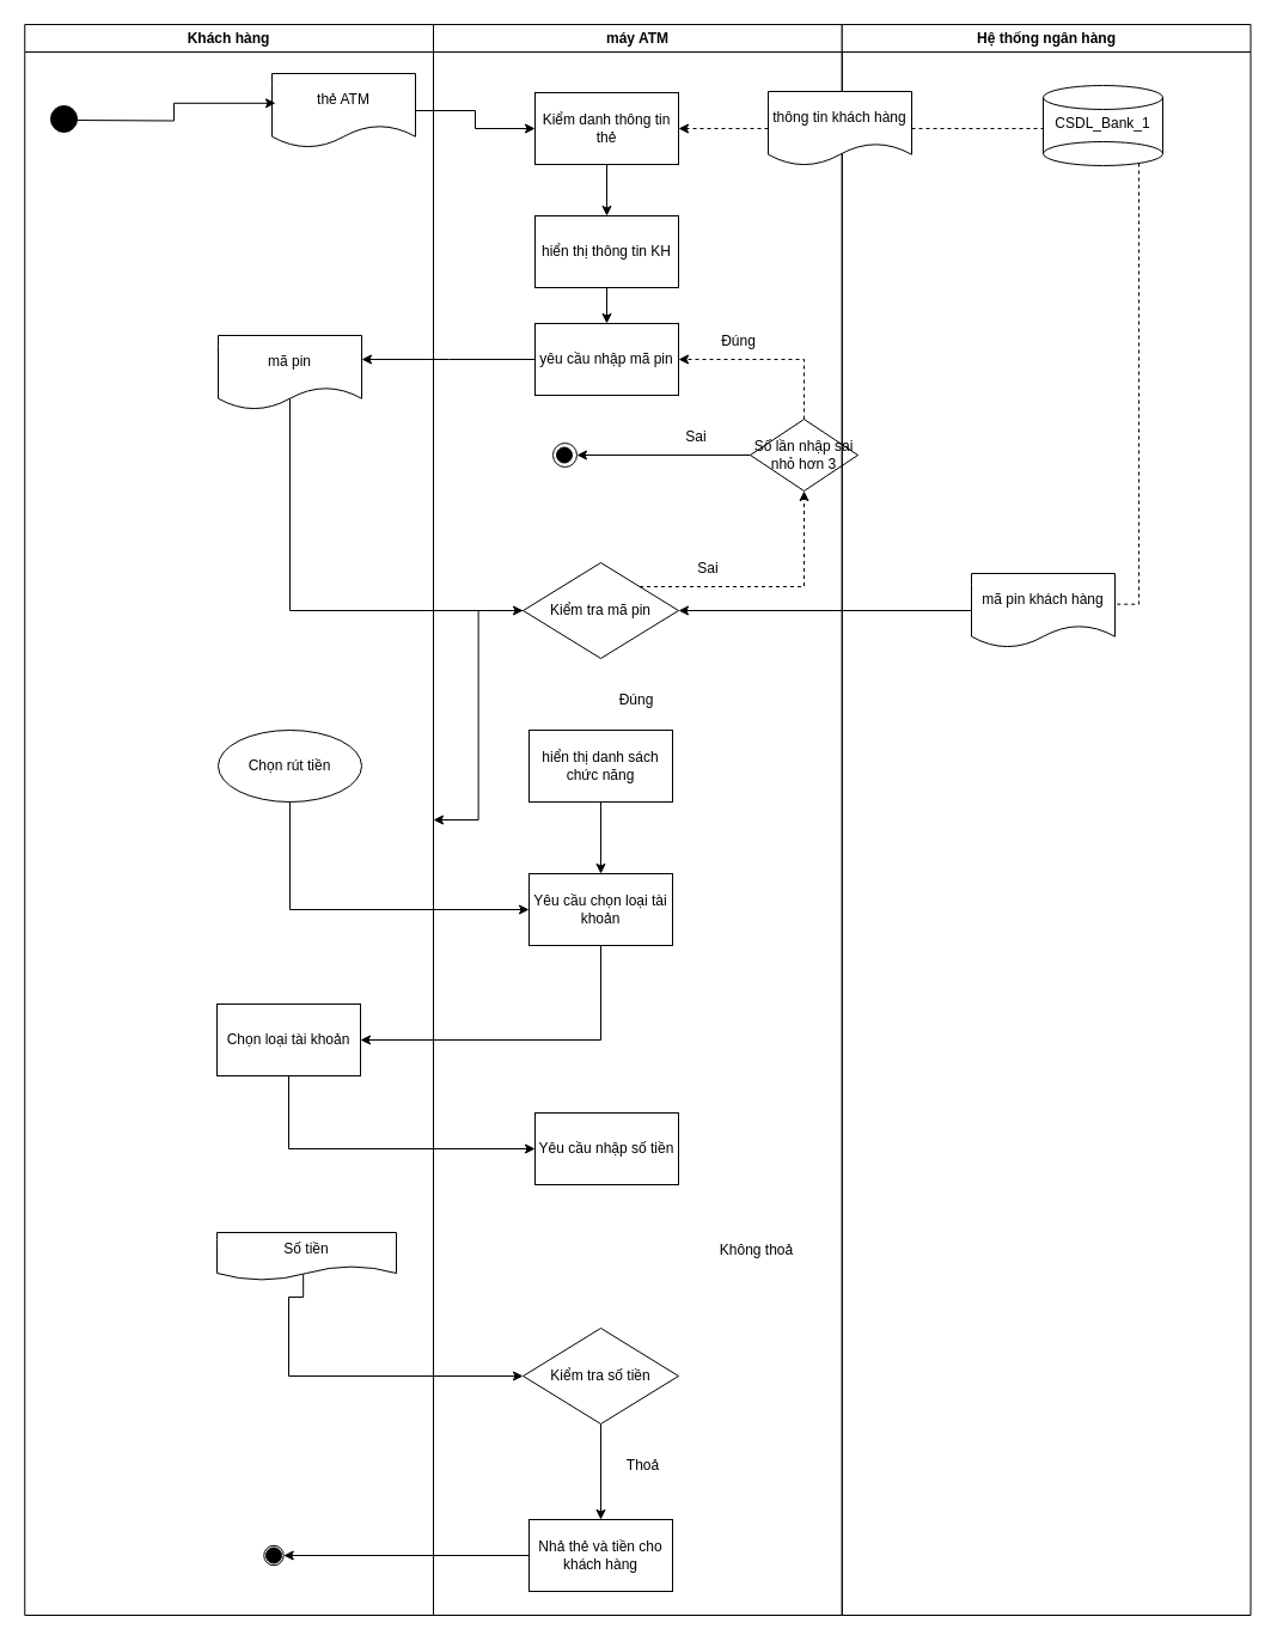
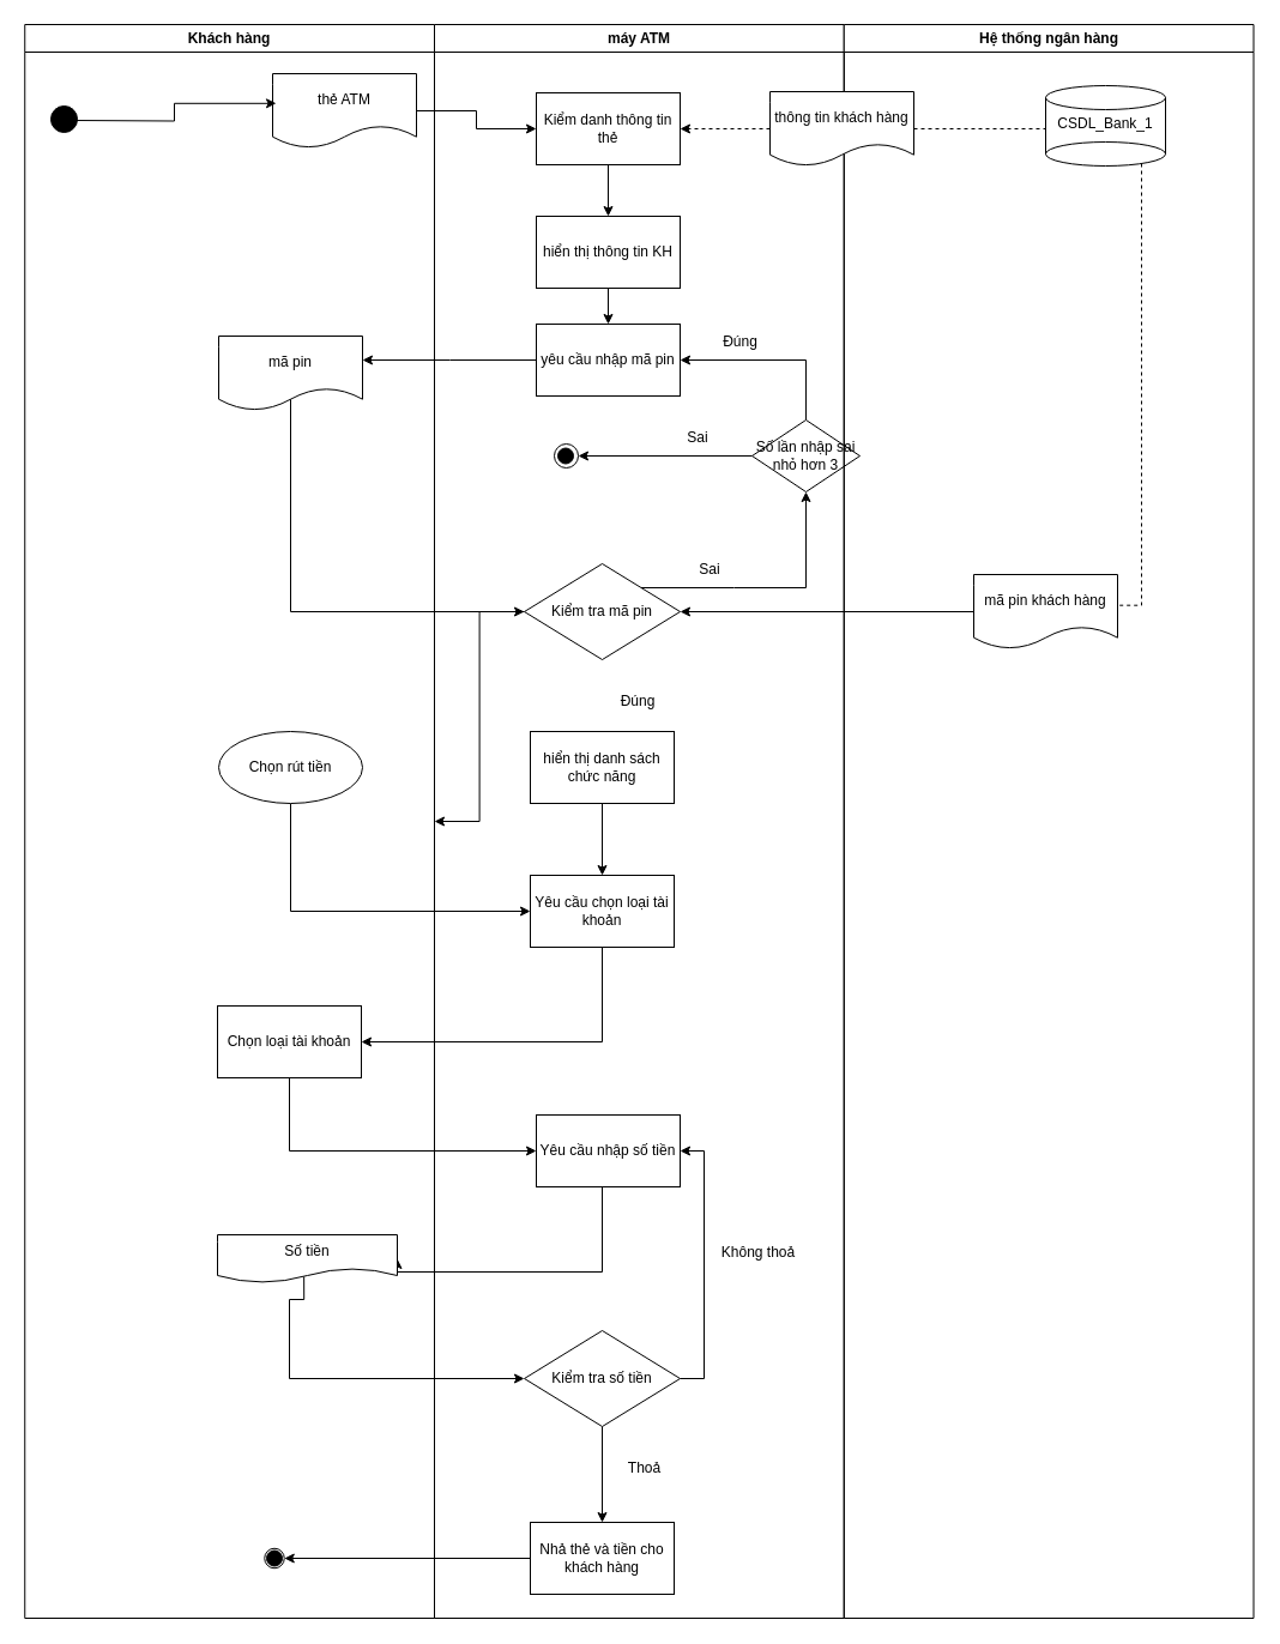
  <mxCell id="0" />
  <mxCell id="1" parent="0" />
  <mxCell id="2" style="edgeStyle=orthogonalEdgeStyle;rounded=0;orthogonalLoop=1;jettySize=auto;html=1;entryX=0;entryY=0.5;entryDx=0;entryDy=0;" edge="1" parent="1" source="3" target="6"><mxGeometry relative="1" as="geometry" /></mxCell>
  <mxCell id="3" value="thẻ ATM" style="shape=document;whiteSpace=wrap;html=1;boundedLbl=1;" vertex="1" parent="1"><mxGeometry x="227" y="61" width="120" height="62" as="geometry" /></mxCell>
  <mxCell id="4" style="edgeStyle=orthogonalEdgeStyle;rounded=0;orthogonalLoop=1;jettySize=auto;html=1;entryX=0.025;entryY=0.4;entryDx=0;entryDy=0;entryPerimeter=0;" edge="1" parent="1" target="3"><mxGeometry relative="1" as="geometry"><mxPoint x="62" y="100" as="sourcePoint" /></mxGeometry></mxCell>
  <mxCell id="5" style="edgeStyle=orthogonalEdgeStyle;rounded=0;orthogonalLoop=1;jettySize=auto;html=1;" edge="1" parent="1" source="6"><mxGeometry relative="1" as="geometry"><mxPoint x="507" y="180" as="targetPoint" /></mxGeometry></mxCell>
  <mxCell id="6" value="Kiểm danh thông tin thẻ" style="rounded=0;whiteSpace=wrap;html=1;" vertex="1" parent="1"><mxGeometry x="447" y="77" width="120" height="60" as="geometry" /></mxCell>
  <mxCell id="7" value="" style="ellipse;whiteSpace=wrap;html=1;" vertex="1" parent="1"><mxGeometry x="872" y="71" width="100" height="20" as="geometry" /></mxCell>
  <mxCell id="8" value="" style="ellipse;whiteSpace=wrap;html=1;" vertex="1" parent="1"><mxGeometry x="872" y="118" width="100" height="20" as="geometry" /></mxCell>
  <mxCell id="9" value="" style="endArrow=none;html=1;rounded=0;entryX=0;entryY=0.5;entryDx=0;entryDy=0;exitX=0;exitY=0.5;exitDx=0;exitDy=0;" edge="1" parent="1" source="8" target="7"><mxGeometry width="50" height="50" relative="1" as="geometry"><mxPoint x="752" y="311" as="sourcePoint" /><mxPoint x="802" y="261" as="targetPoint" /></mxGeometry></mxCell>
  <mxCell id="10" value="" style="endArrow=none;html=1;rounded=0;entryX=1;entryY=0.5;entryDx=0;entryDy=0;exitX=1;exitY=0.5;exitDx=0;exitDy=0;" edge="1" parent="1" source="8" target="7"><mxGeometry width="50" height="50" relative="1" as="geometry"><mxPoint x="942" y="151" as="sourcePoint" /><mxPoint x="992" y="101" as="targetPoint" /></mxGeometry></mxCell>
  <mxCell id="11" value="CSDL_Bank_1" style="text;html=1;align=center;verticalAlign=middle;whiteSpace=wrap;rounded=0;" vertex="1" parent="1"><mxGeometry x="892" y="88" width="60" height="30" as="geometry" /></mxCell>
  <mxCell id="12" value="" style="endArrow=classic;html=1;rounded=0;entryX=1;entryY=0.5;entryDx=0;entryDy=0;dashed=1;" edge="1" parent="1" source="60" target="6"><mxGeometry width="50" height="50" relative="1" as="geometry"><mxPoint x="782" y="90" as="sourcePoint" /><mxPoint x="662" y="240" as="targetPoint" /><Array as="points" /></mxGeometry></mxCell>
  <mxCell id="13" style="edgeStyle=orthogonalEdgeStyle;rounded=0;orthogonalLoop=1;jettySize=auto;html=1;entryX=1;entryY=0.5;entryDx=0;entryDy=0;" edge="1" parent="1" source="14"><mxGeometry relative="1" as="geometry"><mxPoint x="302" y="300" as="targetPoint" /></mxGeometry></mxCell>
  <mxCell id="14" value="yêu cầu nhập mã pin" style="rounded=0;whiteSpace=wrap;html=1;" vertex="1" parent="1"><mxGeometry x="447" y="270" width="120" height="60" as="geometry" /></mxCell>
  <mxCell id="15" style="edgeStyle=orthogonalEdgeStyle;rounded=0;orthogonalLoop=1;jettySize=auto;html=1;entryX=0.5;entryY=0;entryDx=0;entryDy=0;" edge="1" parent="1" source="16" target="14"><mxGeometry relative="1" as="geometry" /></mxCell>
  <mxCell id="16" value="hiển thị thông tin KH" style="rounded=0;whiteSpace=wrap;html=1;" vertex="1" parent="1"><mxGeometry x="447" y="180" width="120" height="60" as="geometry" /></mxCell>
  <mxCell id="17" style="edgeStyle=orthogonalEdgeStyle;rounded=0;orthogonalLoop=1;jettySize=auto;html=1;entryX=0;entryY=0.5;entryDx=0;entryDy=0;exitX=0.472;exitY=0.844;exitDx=0;exitDy=0;exitPerimeter=0;" edge="1" parent="1" source="18" target="21"><mxGeometry relative="1" as="geometry"><mxPoint x="442" y="470" as="targetPoint" /><Array as="points"><mxPoint x="242" y="332" /><mxPoint x="242" y="510" /></Array></mxGeometry></mxCell>
  <mxCell id="18" value="mã pin" style="shape=document;whiteSpace=wrap;html=1;boundedLbl=1;" vertex="1" parent="1"><mxGeometry x="182" y="280" width="120" height="62" as="geometry" /></mxCell>
  <mxCell id="19" value="" style="endArrow=none;dashed=1;html=1;rounded=0;exitX=1;exitY=0.5;exitDx=0;exitDy=0;" edge="1" parent="1" source="60"><mxGeometry width="50" height="50" relative="1" as="geometry"><mxPoint x="462" y="260" as="sourcePoint" /><mxPoint x="872" y="107" as="targetPoint" /></mxGeometry></mxCell>
  <mxCell id="20" style="edgeStyle=orthogonalEdgeStyle;rounded=0;orthogonalLoop=1;jettySize=auto;html=1;" edge="1" parent="1" source="21" target="56"><mxGeometry relative="1" as="geometry" /></mxCell>
  <mxCell id="21" value="Kiểm tra mã pin" style="rhombus;whiteSpace=wrap;html=1;" vertex="1" parent="1"><mxGeometry x="437" y="470" width="130" height="80" as="geometry" /></mxCell>
  <mxCell id="22" style="edgeStyle=orthogonalEdgeStyle;rounded=0;orthogonalLoop=1;jettySize=auto;html=1;entryX=1;entryY=0.5;entryDx=0;entryDy=0;dashed=0;" edge="1" parent="1" source="23" target="21"><mxGeometry relative="1" as="geometry" /></mxCell>
  <mxCell id="23" value="mã pin khách hàng" style="shape=document;whiteSpace=wrap;html=1;boundedLbl=1;" vertex="1" parent="1"><mxGeometry x="812" y="479" width="120" height="62" as="geometry" /></mxCell>
  <mxCell id="24" style="edgeStyle=orthogonalEdgeStyle;rounded=0;orthogonalLoop=1;jettySize=auto;html=1;entryX=0.993;entryY=0.414;entryDx=0;entryDy=0;entryPerimeter=0;dashed=1;strokeColor=default;endArrow=none;startFill=0;" edge="1" parent="1" source="8" target="23"><mxGeometry relative="1" as="geometry"><Array as="points"><mxPoint x="952" y="505" /></Array></mxGeometry></mxCell>
  <mxCell id="25" style="edgeStyle=orthogonalEdgeStyle;rounded=0;orthogonalLoop=1;jettySize=auto;html=1;" edge="1" parent="1" source="26" target="37"><mxGeometry relative="1" as="geometry" /></mxCell>
  <mxCell id="26" value="hiển thị danh sách chức năng" style="rounded=0;whiteSpace=wrap;html=1;" vertex="1" parent="1"><mxGeometry x="442" y="610" width="120" height="60" as="geometry" /></mxCell>
  <mxCell id="27" value="Đúng" style="text;html=1;align=center;verticalAlign=middle;whiteSpace=wrap;rounded=0;" vertex="1" parent="1"><mxGeometry x="502" y="570" width="60" height="30" as="geometry" /></mxCell>
- <mxCell id="28" value="" style="endArrow=classic;html=1;rounded=0;entryX=0.5;entryY=1;entryDx=0;entryDy=0;exitX=1;exitY=0;exitDx=0;exitDy=0;dashed=1;" edge="1" parent="1" source="21" target="32"><mxGeometry width="50" height="50" relative="1" as="geometry"><mxPoint x="542" y="380" as="sourcePoint" /><mxPoint x="542" y="300" as="targetPoint" /><Array as="points"><mxPoint x="612" y="490" /><mxPoint x="672" y="490" /></Array></mxGeometry></mxCell>
+ <mxCell id="28" value="" style="endArrow=classic;html=1;rounded=0;entryX=0.5;entryY=1;entryDx=0;entryDy=0;exitX=1;exitY=0;exitDx=0;exitDy=0;" edge="1" parent="1" source="21" target="32"><mxGeometry width="50" height="50" relative="1" as="geometry"><mxPoint x="542" y="380" as="sourcePoint" /><mxPoint x="542" y="300" as="targetPoint" /><Array as="points"><mxPoint x="612" y="490" /><mxPoint x="672" y="490" /></Array></mxGeometry></mxCell>
  <mxCell id="29" value="Sai" style="text;html=1;align=center;verticalAlign=middle;whiteSpace=wrap;rounded=0;" vertex="1" parent="1"><mxGeometry x="562" y="460" width="60" height="30" as="geometry" /></mxCell>
- <mxCell id="30" style="edgeStyle=orthogonalEdgeStyle;rounded=0;orthogonalLoop=1;jettySize=auto;html=1;entryX=1;entryY=0.5;entryDx=0;entryDy=0;dashed=1;" edge="1" parent="1" source="32" target="14"><mxGeometry relative="1" as="geometry"><Array as="points"><mxPoint x="672" y="300" /></Array></mxGeometry></mxCell>
+ <mxCell id="30" style="edgeStyle=orthogonalEdgeStyle;rounded=0;orthogonalLoop=1;jettySize=auto;html=1;entryX=1;entryY=0.5;entryDx=0;entryDy=0;" edge="1" parent="1" source="32" target="14"><mxGeometry relative="1" as="geometry"><Array as="points"><mxPoint x="672" y="300" /></Array></mxGeometry></mxCell>
  <mxCell id="31" style="edgeStyle=orthogonalEdgeStyle;rounded=0;orthogonalLoop=1;jettySize=auto;html=1;entryX=1;entryY=0.5;entryDx=0;entryDy=0;" edge="1" parent="1" source="32" target="52"><mxGeometry relative="1" as="geometry" /></mxCell>
  <mxCell id="32" value="Số lần nhập sai nhỏ hơn 3" style="rhombus;whiteSpace=wrap;html=1;" vertex="1" parent="1"><mxGeometry x="627" y="350" width="90" height="60" as="geometry" /></mxCell>
  <mxCell id="33" value="Đúng" style="text;html=1;align=center;verticalAlign=middle;resizable=0;points=[];autosize=1;strokeColor=none;fillColor=none;" vertex="1" parent="1"><mxGeometry x="592" y="270" width="50" height="30" as="geometry" /></mxCell>
  <mxCell id="34" style="edgeStyle=orthogonalEdgeStyle;rounded=0;orthogonalLoop=1;jettySize=auto;html=1;entryX=0;entryY=0.5;entryDx=0;entryDy=0;" edge="1" parent="1" source="35" target="37"><mxGeometry relative="1" as="geometry"><Array as="points"><mxPoint x="242" y="760" /></Array></mxGeometry></mxCell>
  <mxCell id="35" value="Chọn rút tiền" style="ellipse;whiteSpace=wrap;html=1;" vertex="1" parent="1"><mxGeometry x="182" y="610" width="120" height="60" as="geometry" /></mxCell>
  <mxCell id="36" style="edgeStyle=orthogonalEdgeStyle;rounded=0;orthogonalLoop=1;jettySize=auto;html=1;entryX=1;entryY=0.5;entryDx=0;entryDy=0;" edge="1" parent="1" source="37" target="39"><mxGeometry relative="1" as="geometry"><Array as="points"><mxPoint x="502" y="869" /></Array></mxGeometry></mxCell>
  <mxCell id="37" value="Yêu cầu chọn loại tài khoản" style="rounded=0;whiteSpace=wrap;html=1;" vertex="1" parent="1"><mxGeometry x="442" y="730" width="120" height="60" as="geometry" /></mxCell>
  <mxCell id="38" style="edgeStyle=orthogonalEdgeStyle;rounded=0;orthogonalLoop=1;jettySize=auto;html=1;entryX=0;entryY=0.5;entryDx=0;entryDy=0;" edge="1" parent="1" source="39" target="41"><mxGeometry relative="1" as="geometry"><Array as="points"><mxPoint x="241" y="960" /></Array></mxGeometry></mxCell>
  <mxCell id="39" value="Chọn loại tài khoản" style="rounded=0;whiteSpace=wrap;html=1;" vertex="1" parent="1"><mxGeometry x="181" y="839" width="120" height="60" as="geometry" /></mxCell>
+ <mxCell id="40" style="edgeStyle=orthogonalEdgeStyle;rounded=0;orthogonalLoop=1;jettySize=auto;html=1;entryX=1;entryY=0.5;entryDx=0;entryDy=0;" edge="1" parent="1" source="41" target="43"><mxGeometry relative="1" as="geometry"><Array as="points"><mxPoint x="502" y="1061" /></Array></mxGeometry></mxCell>
  <mxCell id="41" value="Yêu cầu nhập số tiền" style="rounded=0;whiteSpace=wrap;html=1;" vertex="1" parent="1"><mxGeometry x="447" y="930" width="120" height="60" as="geometry" /></mxCell>
  <mxCell id="42" style="edgeStyle=orthogonalEdgeStyle;rounded=0;orthogonalLoop=1;jettySize=auto;html=1;entryX=0;entryY=0.5;entryDx=0;entryDy=0;exitX=0.481;exitY=0.871;exitDx=0;exitDy=0;exitPerimeter=0;" edge="1" parent="1" source="43" target="46"><mxGeometry relative="1" as="geometry"><Array as="points"><mxPoint x="241" y="1084" /><mxPoint x="241" y="1150" /></Array></mxGeometry></mxCell>
  <mxCell id="43" value="Số tiền" style="shape=document;whiteSpace=wrap;html=1;boundedLbl=1;" vertex="1" parent="1"><mxGeometry x="181" y="1030" width="150" height="40" as="geometry" /></mxCell>
+ <mxCell id="44" style="edgeStyle=orthogonalEdgeStyle;rounded=0;orthogonalLoop=1;jettySize=auto;html=1;entryX=1;entryY=0.5;entryDx=0;entryDy=0;" edge="1" parent="1" source="46" target="41"><mxGeometry relative="1" as="geometry"><Array as="points"><mxPoint x="587" y="1150" /><mxPoint x="587" y="960" /></Array></mxGeometry></mxCell>
  <mxCell id="45" style="edgeStyle=orthogonalEdgeStyle;rounded=0;orthogonalLoop=1;jettySize=auto;html=1;entryX=0.5;entryY=0;entryDx=0;entryDy=0;" edge="1" parent="1" source="46" target="50"><mxGeometry relative="1" as="geometry" /></mxCell>
  <mxCell id="46" value="Kiểm tra số tiền" style="rhombus;whiteSpace=wrap;html=1;" vertex="1" parent="1"><mxGeometry x="437" y="1110" width="130" height="80" as="geometry" /></mxCell>
  <mxCell id="47" value="Không thoả" style="text;html=1;align=center;verticalAlign=middle;resizable=0;points=[];autosize=1;strokeColor=none;fillColor=none;" vertex="1" parent="1"><mxGeometry x="592" y="1030" width="80" height="30" as="geometry" /></mxCell>
  <mxCell id="48" value="Thoả" style="text;html=1;align=center;verticalAlign=middle;resizable=0;points=[];autosize=1;strokeColor=none;fillColor=none;" vertex="1" parent="1"><mxGeometry x="512" y="1210" width="50" height="30" as="geometry" /></mxCell>
  <mxCell id="49" style="edgeStyle=orthogonalEdgeStyle;rounded=0;orthogonalLoop=1;jettySize=auto;html=1;entryX=1;entryY=0.5;entryDx=0;entryDy=0;" edge="1" parent="1" source="50" target="55"><mxGeometry relative="1" as="geometry"><mxPoint x="242" y="1300" as="targetPoint" /></mxGeometry></mxCell>
  <mxCell id="50" value="Nhả thẻ và tiền cho khách hàng" style="rounded=0;whiteSpace=wrap;html=1;" vertex="1" parent="1"><mxGeometry x="442" y="1270" width="120" height="60" as="geometry" /></mxCell>
  <mxCell id="51" value="" style="ellipse;whiteSpace=wrap;html=1;aspect=fixed;fillColor=#000000;" vertex="1" parent="1"><mxGeometry x="42" y="88" width="22" height="22" as="geometry" /></mxCell>
  <mxCell id="52" value="" style="ellipse;whiteSpace=wrap;html=1;aspect=fixed;" vertex="1" parent="1"><mxGeometry x="462" y="370" width="20" height="20" as="geometry" /></mxCell>
  <mxCell id="53" value="" style="ellipse;whiteSpace=wrap;html=1;aspect=fixed;fillColor=#000000;" vertex="1" parent="1"><mxGeometry x="465" y="373.5" width="13" height="13" as="geometry" /></mxCell>
  <mxCell id="54" value="Sai" style="text;html=1;align=center;verticalAlign=middle;whiteSpace=wrap;rounded=0;" vertex="1" parent="1"><mxGeometry x="552" y="350" width="60" height="30" as="geometry" /></mxCell>
  <mxCell id="55" value="" style="ellipse;whiteSpace=wrap;html=1;aspect=fixed;fillColor=#FFFFFF;" vertex="1" parent="1"><mxGeometry x="220.25" y="1291.75" width="16.5" height="16.5" as="geometry" /></mxCell>
  <mxCell id="56" value="Khách hàng" style="swimlane;whiteSpace=wrap;html=1;" vertex="1" parent="1"><mxGeometry x="20.25" y="20" width="341.75" height="1330" as="geometry" /></mxCell>
  <mxCell id="57" value="máy ATM" style="swimlane;whiteSpace=wrap;html=1;" vertex="1" parent="1"><mxGeometry x="362" y="20" width="341.75" height="1330" as="geometry" /></mxCell>
  <mxCell id="58" value="Hệ thống ngân hàng" style="swimlane;whiteSpace=wrap;html=1;" vertex="1" parent="1"><mxGeometry x="703.75" y="20" width="341.75" height="1330" as="geometry" /></mxCell>
  <mxCell id="59" value="" style="ellipse;whiteSpace=wrap;html=1;aspect=fixed;fillColor=#000000;" vertex="1" parent="1"><mxGeometry x="222" y="1293.5" width="13" height="13" as="geometry" /></mxCell>
  <mxCell id="60" value="thông tin khách hàng" style="shape=document;whiteSpace=wrap;html=1;boundedLbl=1;" vertex="1" parent="1"><mxGeometry x="642" y="76" width="120" height="62" as="geometry" /></mxCell>
